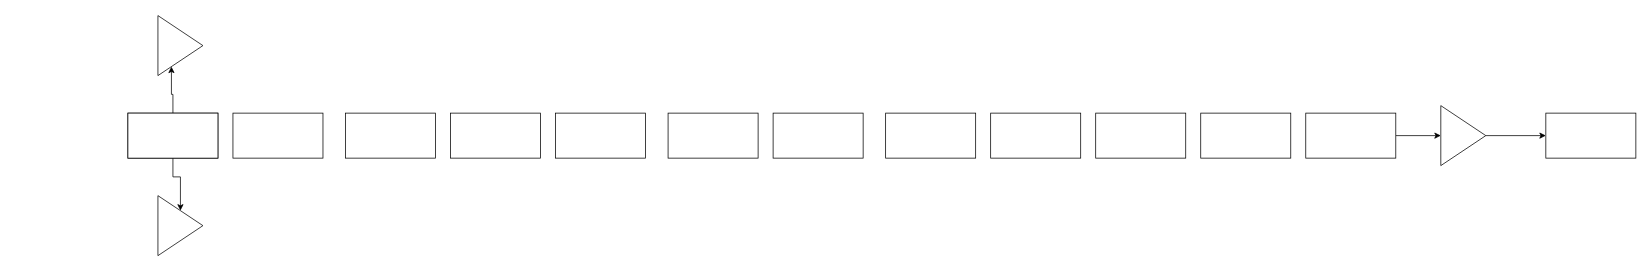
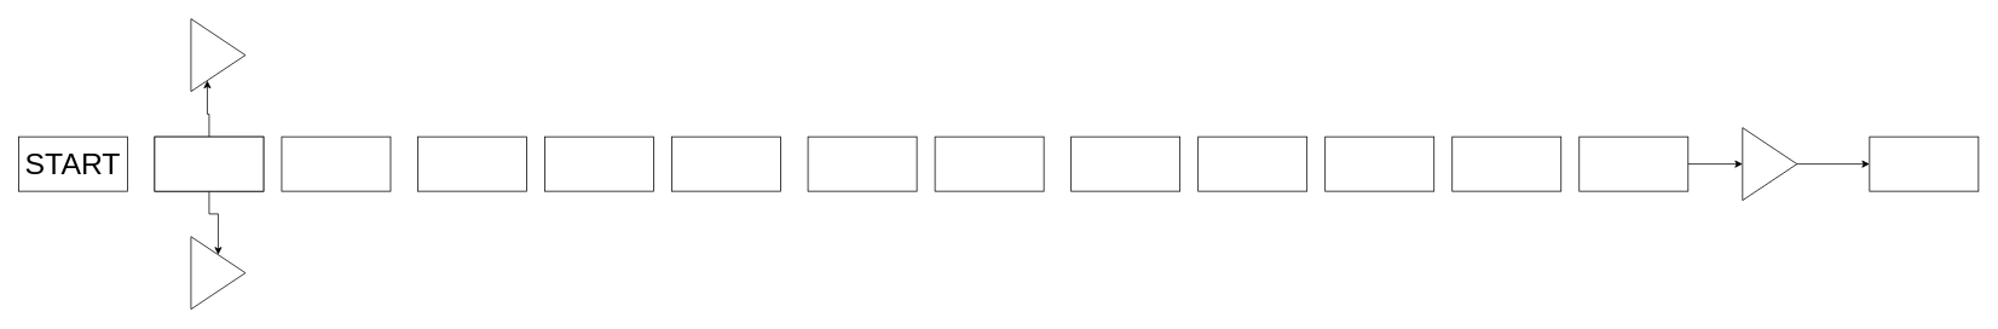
  <mxCell id="0" />
  <mxCell id="1" parent="0" />
+ <mxCell id="2" value="&lt;font style=&quot;font-size: 33px&quot;&gt;START&lt;br&gt;&lt;/font&gt;" style="rounded=0;whiteSpace=wrap;html=1;" vertex="1" parent="1"><mxGeometry x="20" y="150" width="120" height="60" as="geometry" /></mxCell>
  <mxCell id="3" value="" style="rounded=0;whiteSpace=wrap;html=1;" vertex="1" parent="1"><mxGeometry x="170" y="150" width="120" height="60" as="geometry" /></mxCell>
  <mxCell id="4" value="" style="rounded=0;whiteSpace=wrap;html=1;" vertex="1" parent="1"><mxGeometry x="460" y="150" width="120" height="60" as="geometry" /></mxCell>
  <mxCell id="5" value="" style="rounded=0;whiteSpace=wrap;html=1;" vertex="1" parent="1"><mxGeometry x="310" y="150" width="120" height="60" as="geometry" /></mxCell>
  <mxCell id="6" value="" style="rounded=0;whiteSpace=wrap;html=1;" vertex="1" parent="1"><mxGeometry x="600" y="150" width="120" height="60" as="geometry" /></mxCell>
  <mxCell id="7" value="" style="rounded=0;whiteSpace=wrap;html=1;" vertex="1" parent="1"><mxGeometry x="740" y="150" width="120" height="60" as="geometry" /></mxCell>
  <mxCell id="8" value="" style="rounded=0;whiteSpace=wrap;html=1;" vertex="1" parent="1"><mxGeometry x="890" y="150" width="120" height="60" as="geometry" /></mxCell>
  <mxCell id="9" value="" style="rounded=0;whiteSpace=wrap;html=1;" vertex="1" parent="1"><mxGeometry x="1030" y="150" width="120" height="60" as="geometry" /></mxCell>
  <mxCell id="10" value="" style="rounded=0;whiteSpace=wrap;html=1;" vertex="1" parent="1"><mxGeometry x="1180" y="150" width="120" height="60" as="geometry" /></mxCell>
  <mxCell id="11" value="" style="rounded=0;whiteSpace=wrap;html=1;" vertex="1" parent="1"><mxGeometry x="1320" y="150" width="120" height="60" as="geometry" /></mxCell>
  <mxCell id="12" value="" style="rounded=0;whiteSpace=wrap;html=1;" vertex="1" parent="1"><mxGeometry x="1460" y="150" width="120" height="60" as="geometry" /></mxCell>
  <mxCell id="13" value="" style="rounded=0;whiteSpace=wrap;html=1;" vertex="1" parent="1"><mxGeometry x="1600" y="150" width="120" height="60" as="geometry" /></mxCell>
  <mxCell id="14" style="edgeStyle=orthogonalEdgeStyle;rounded=0;orthogonalLoop=1;jettySize=auto;html=1;exitX=1;exitY=0.5;exitDx=0;exitDy=0;entryX=0;entryY=0.5;entryDx=0;entryDy=0;" edge="1" parent="1" source="15" target="19"><mxGeometry relative="1" as="geometry" /></mxCell>
  <mxCell id="15" value="" style="whiteSpace=wrap;html=1;" vertex="1" parent="1"><mxGeometry x="1740" y="150" width="120" height="60" as="geometry" /></mxCell>
  <mxCell id="16" value="" style="whiteSpace=wrap;html=1;" vertex="1" parent="1"><mxGeometry x="2060" y="150" width="120" height="60" as="geometry" /></mxCell>
  <mxCell id="17" value="" style="triangle;whiteSpace=wrap;html=1;" vertex="1" parent="1"><mxGeometry x="210" y="260" width="60" height="80" as="geometry" /></mxCell>
  <mxCell id="18" style="edgeStyle=orthogonalEdgeStyle;rounded=0;orthogonalLoop=1;jettySize=auto;html=1;exitX=1;exitY=0.5;exitDx=0;exitDy=0;" edge="1" parent="1" source="19" target="16"><mxGeometry relative="1" as="geometry" /></mxCell>
  <mxCell id="19" value="" style="triangle;whiteSpace=wrap;html=1;" vertex="1" parent="1"><mxGeometry x="1920" y="140" width="60" height="80" as="geometry" /></mxCell>
  <mxCell id="20" value="" style="triangle;whiteSpace=wrap;html=1;" vertex="1" parent="1"><mxGeometry x="210" y="20" width="60" height="80" as="geometry" /></mxCell>
  <mxCell id="21" style="edgeStyle=orthogonalEdgeStyle;rounded=0;orthogonalLoop=1;jettySize=auto;html=1;exitX=0.5;exitY=1;exitDx=0;exitDy=0;entryX=0.5;entryY=0;entryDx=0;entryDy=0;" edge="1" parent="1" source="23" target="17"><mxGeometry relative="1" as="geometry" /></mxCell>
  <mxCell id="22" style="edgeStyle=orthogonalEdgeStyle;rounded=0;orthogonalLoop=1;jettySize=auto;html=1;exitX=0.5;exitY=0;exitDx=0;exitDy=0;entryX=0.3;entryY=0.85;entryDx=0;entryDy=0;entryPerimeter=0;" edge="1" parent="1" source="23" target="20"><mxGeometry relative="1" as="geometry" /></mxCell>
  <mxCell id="23" value="" style="rounded=0;whiteSpace=wrap;html=1;" vertex="1" parent="1"><mxGeometry x="170" y="150" width="120" height="60" as="geometry" /></mxCell>
